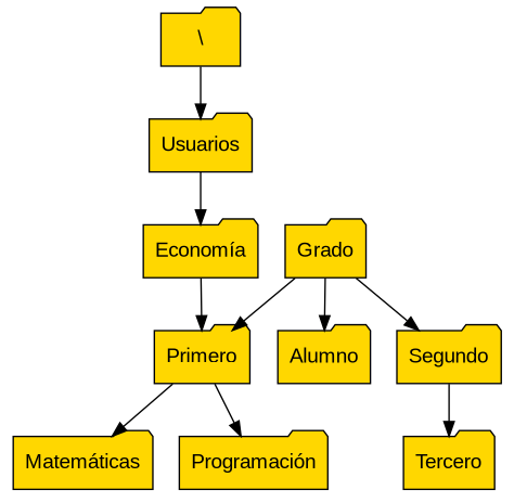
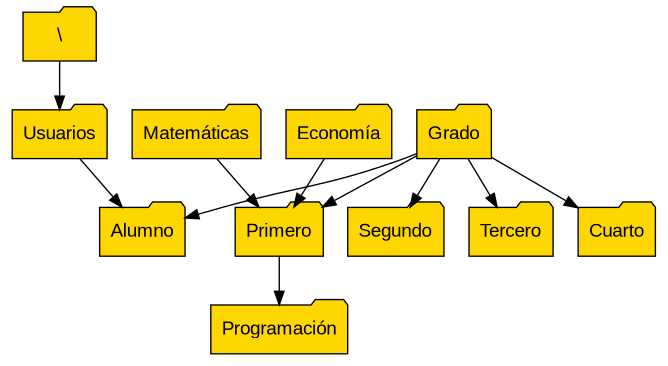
  digraph {
    node [fillcolor=gold fontname=Arial shape=folder style=filled]
    n1 [label="\\"]
    n2 [label=Usuarios]
    n3 [label=Alumno]
    n4 [label=Grado]
    n5 [label=Primero]
    n6 [label=Segundo]
    n7 [label=Tercero]
+   n8 [label=Cuarto]
    n9 [label="Matemáticas"]
    n10 [label="Programación"]
    n11 [label="Economía"]
    n1 -> n2
-   n2 -> n11
+   n2 -> n3
    n4 -> n3
    n4 -> n5
    n4 -> n6
-   n6 -> n7
-   n5 -> n9
+   n4 -> n7
+   n4 -> n8
+   n9 -> n5
    n5 -> n10
    n11 -> n5
  }
